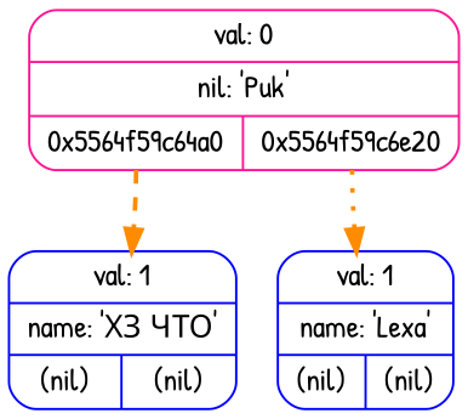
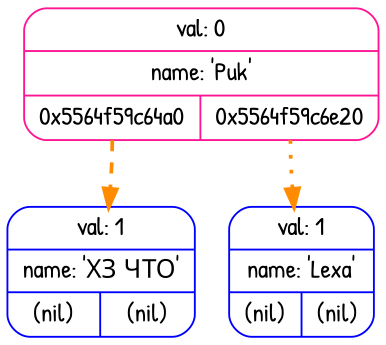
  digraph {
    rankdir=TB
    fontname="Patrick Hand"
    node [shape=Mrecord color=blue fontname="Patrick Hand"]
    edge [color=darkorange penwidth=2 fontname="Patrick Hand"]
    n1 [label="{val: 1 | name: 'ХЗ ЧТО' | {<left> (nil) | <right> (nil)}}"]
    n2 [label="{val: 1 | name: 'Lexa' | {<left> (nil) | <right> (nil)}}"]
-   n3 [label="{val: 0 | nil: 'Puk' | {<left> 0x5564f59c64a0 | <right> 0x5564f59c6e20}}" color=deeppink]
+   n3 [label="{val: 0 | name: 'Puk' | {<left> 0x5564f59c64a0 | <right> 0x5564f59c6e20}}" color=deeppink]
    n3 -> n1 [tailport=left style=dashed]
    n3 -> n2 [tailport=right style=dotted]
  }
